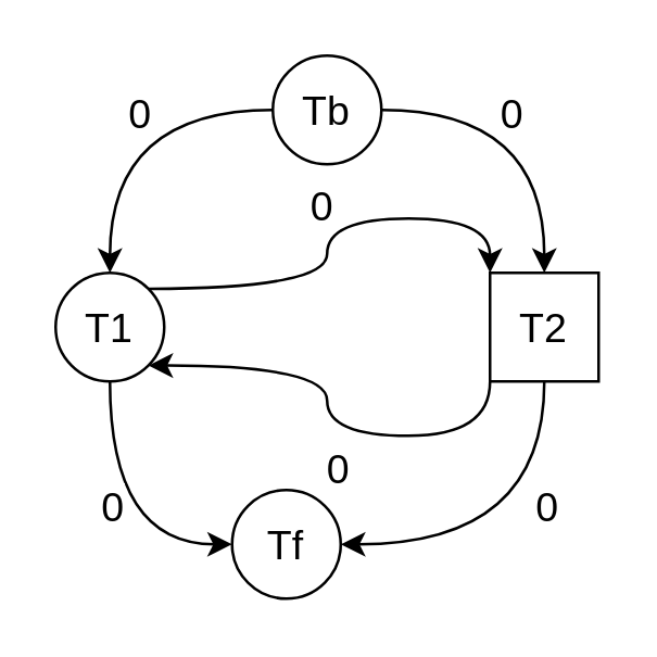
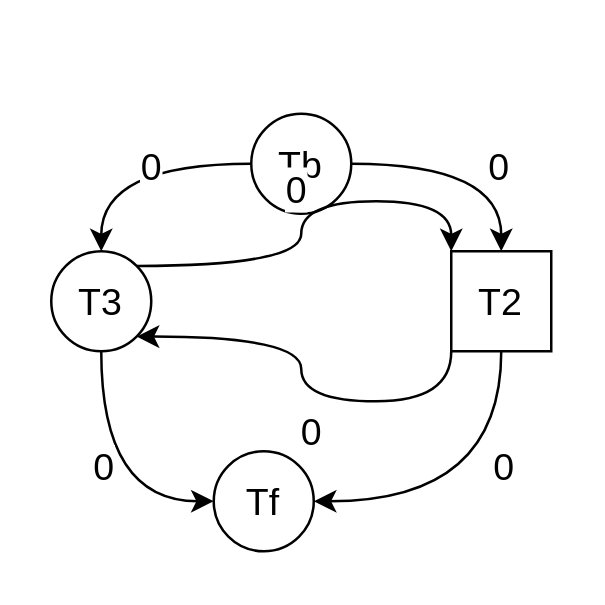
  <mxCell id="0" />
  <mxCell id="1" parent="0" />
  <mxCell id="2" style="edgeStyle=orthogonalEdgeStyle;rounded=0;orthogonalLoop=1;jettySize=auto;html=1;exitX=0;exitY=0.5;exitDx=0;exitDy=0;entryX=0.5;entryY=0;entryDx=0;entryDy=0;curved=1;fontSize=15;" edge="1" parent="1" source="6" target="11"><mxGeometry relative="1" as="geometry" /></mxCell>
  <mxCell id="3" value="&lt;font&gt;0&lt;/font&gt;" style="edgeLabel;html=1;align=center;verticalAlign=middle;resizable=0;points=[];fontFamily=Helvetica;fontSize=15;fontColor=default;labelBackgroundColor=default;" vertex="1" connectable="0" parent="2"><mxGeometry x="-0.322" y="13" relative="1" as="geometry"><mxPoint x="-9" y="-13" as="offset" /></mxGeometry></mxCell>
  <mxCell id="4" style="edgeStyle=orthogonalEdgeStyle;shape=connector;curved=1;rounded=0;orthogonalLoop=1;jettySize=auto;html=1;exitX=1;exitY=0.5;exitDx=0;exitDy=0;entryX=0.5;entryY=0;entryDx=0;entryDy=0;strokeColor=default;align=center;verticalAlign=middle;fontFamily=Helvetica;fontSize=15;fontColor=default;labelBackgroundColor=default;endArrow=classic;" edge="1" parent="1" source="6" target="16"><mxGeometry relative="1" as="geometry" /></mxCell>
  <mxCell id="5" value="0" style="edgeLabel;html=1;align=center;verticalAlign=middle;resizable=0;points=[];fontFamily=Helvetica;fontSize=15;fontColor=default;labelBackgroundColor=default;" vertex="1" connectable="0" parent="4"><mxGeometry x="0.222" y="-13" relative="1" as="geometry"><mxPoint y="-13" as="offset" /></mxGeometry></mxCell>
- <mxCell id="6" value="Tb" style="ellipse;whiteSpace=wrap;html=1;aspect=fixed;fontSize=15;" vertex="1" parent="1"><mxGeometry x="100" y="20" width="40" height="40" as="geometry" /></mxCell>
+ <mxCell id="6" value="Tb" style="ellipse;whiteSpace=wrap;html=1;aspect=fixed;fontSize=15;" vertex="1" parent="1"><mxGeometry x="100" y="45" width="40" height="40" as="geometry" /></mxCell>
  <mxCell id="7" style="edgeStyle=orthogonalEdgeStyle;shape=connector;curved=1;rounded=0;orthogonalLoop=1;jettySize=auto;html=1;exitX=1;exitY=0;exitDx=0;exitDy=0;entryX=0;entryY=0;entryDx=0;entryDy=0;strokeColor=default;align=center;verticalAlign=middle;fontFamily=Helvetica;fontSize=15;fontColor=default;labelBackgroundColor=default;endArrow=classic;" edge="1" parent="1" source="11" target="16"><mxGeometry relative="1" as="geometry" /></mxCell>
  <mxCell id="8" value="0" style="edgeLabel;html=1;align=center;verticalAlign=middle;resizable=0;points=[];fontFamily=Helvetica;fontSize=15;fontColor=default;labelBackgroundColor=default;" vertex="1" connectable="0" parent="7"><mxGeometry x="-0.025" y="3" relative="1" as="geometry"><mxPoint y="-13" as="offset" /></mxGeometry></mxCell>
  <mxCell id="9" style="edgeStyle=orthogonalEdgeStyle;shape=connector;curved=1;rounded=0;orthogonalLoop=1;jettySize=auto;html=1;exitX=0.5;exitY=1;exitDx=0;exitDy=0;entryX=0;entryY=0.5;entryDx=0;entryDy=0;strokeColor=default;align=center;verticalAlign=middle;fontFamily=Helvetica;fontSize=15;fontColor=default;labelBackgroundColor=default;endArrow=classic;" edge="1" parent="1" source="11" target="17"><mxGeometry relative="1" as="geometry" /></mxCell>
  <mxCell id="10" value="0" style="edgeLabel;html=1;align=center;verticalAlign=middle;resizable=0;points=[];fontFamily=Helvetica;fontSize=15;fontColor=default;labelBackgroundColor=default;" vertex="1" connectable="0" parent="9"><mxGeometry x="-0.344" y="5" relative="1" as="geometry"><mxPoint x="-5" y="11" as="offset" /></mxGeometry></mxCell>
- <mxCell id="11" value="&lt;font&gt;T1&lt;/font&gt;" style="ellipse;whiteSpace=wrap;html=1;aspect=fixed;fontSize=15;" vertex="1" parent="1"><mxGeometry x="20" y="100" width="40" height="40" as="geometry" /></mxCell>
+ <mxCell id="11" value="&lt;font&gt;T3&lt;/font&gt;" style="ellipse;whiteSpace=wrap;html=1;aspect=fixed;fontSize=15;" vertex="1" parent="1"><mxGeometry x="20" y="100" width="40" height="40" as="geometry" /></mxCell>
  <mxCell id="12" style="edgeStyle=orthogonalEdgeStyle;shape=connector;curved=1;rounded=0;orthogonalLoop=1;jettySize=auto;html=1;exitX=0;exitY=1;exitDx=0;exitDy=0;entryX=1;entryY=1;entryDx=0;entryDy=0;strokeColor=default;align=center;verticalAlign=middle;fontFamily=Helvetica;fontSize=15;fontColor=default;labelBackgroundColor=default;endArrow=classic;" edge="1" parent="1" source="16" target="11"><mxGeometry relative="1" as="geometry" /></mxCell>
  <mxCell id="13" value="0" style="edgeLabel;html=1;align=center;verticalAlign=middle;resizable=0;points=[];fontFamily=Helvetica;fontSize=15;fontColor=default;labelBackgroundColor=default;" vertex="1" connectable="0" parent="12"><mxGeometry x="0.01" y="-2" relative="1" as="geometry"><mxPoint x="1" y="18" as="offset" /></mxGeometry></mxCell>
  <mxCell id="14" style="edgeStyle=orthogonalEdgeStyle;shape=connector;curved=1;rounded=0;orthogonalLoop=1;jettySize=auto;html=1;exitX=0.5;exitY=1;exitDx=0;exitDy=0;entryX=1;entryY=0.5;entryDx=0;entryDy=0;strokeColor=default;align=center;verticalAlign=middle;fontFamily=Helvetica;fontSize=15;fontColor=default;labelBackgroundColor=default;endArrow=classic;" edge="1" parent="1" source="16" target="17"><mxGeometry relative="1" as="geometry" /></mxCell>
  <mxCell id="15" value="0" style="edgeLabel;html=1;align=center;verticalAlign=middle;resizable=0;points=[];fontFamily=Helvetica;fontSize=15;fontColor=default;labelBackgroundColor=default;" vertex="1" connectable="0" parent="14"><mxGeometry x="-0.361" y="-11" relative="1" as="geometry"><mxPoint x="11" y="2" as="offset" /></mxGeometry></mxCell>
  <mxCell id="16" value="T2" style="whiteSpace=wrap;html=1;aspect=fixed;fontSize=15;rounded=0;" vertex="1" parent="1"><mxGeometry x="180" y="100" width="40" height="40" as="geometry" /></mxCell>
  <mxCell id="17" value="Tf" style="ellipse;whiteSpace=wrap;html=1;aspect=fixed;fontSize=15;" vertex="1" parent="1"><mxGeometry x="85" y="180" width="40" height="40" as="geometry" /></mxCell>
